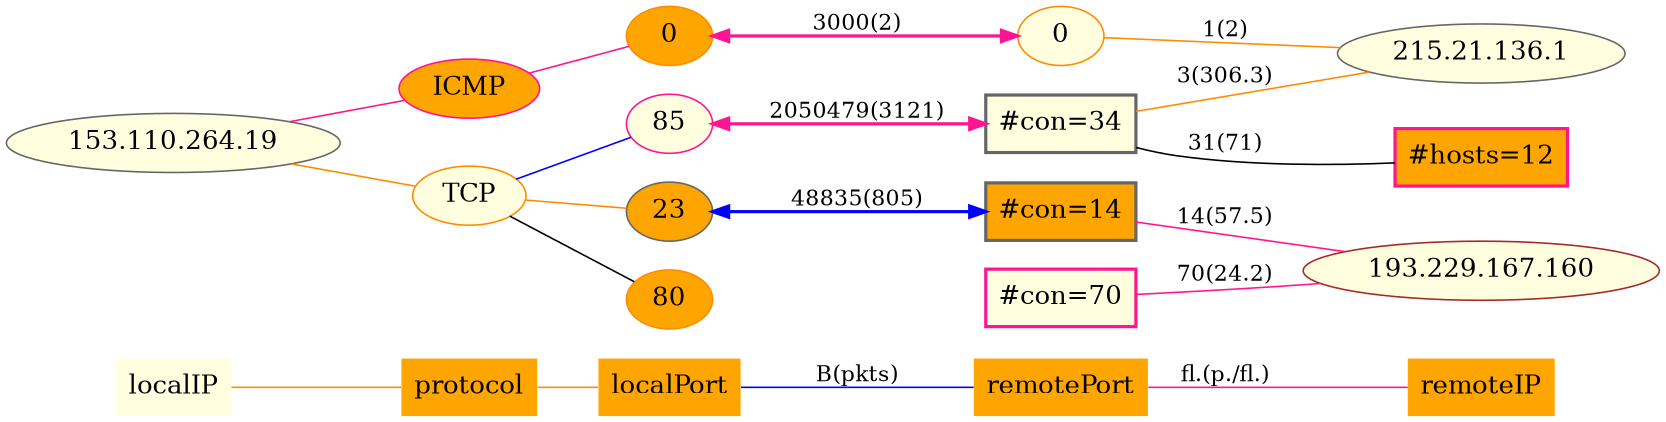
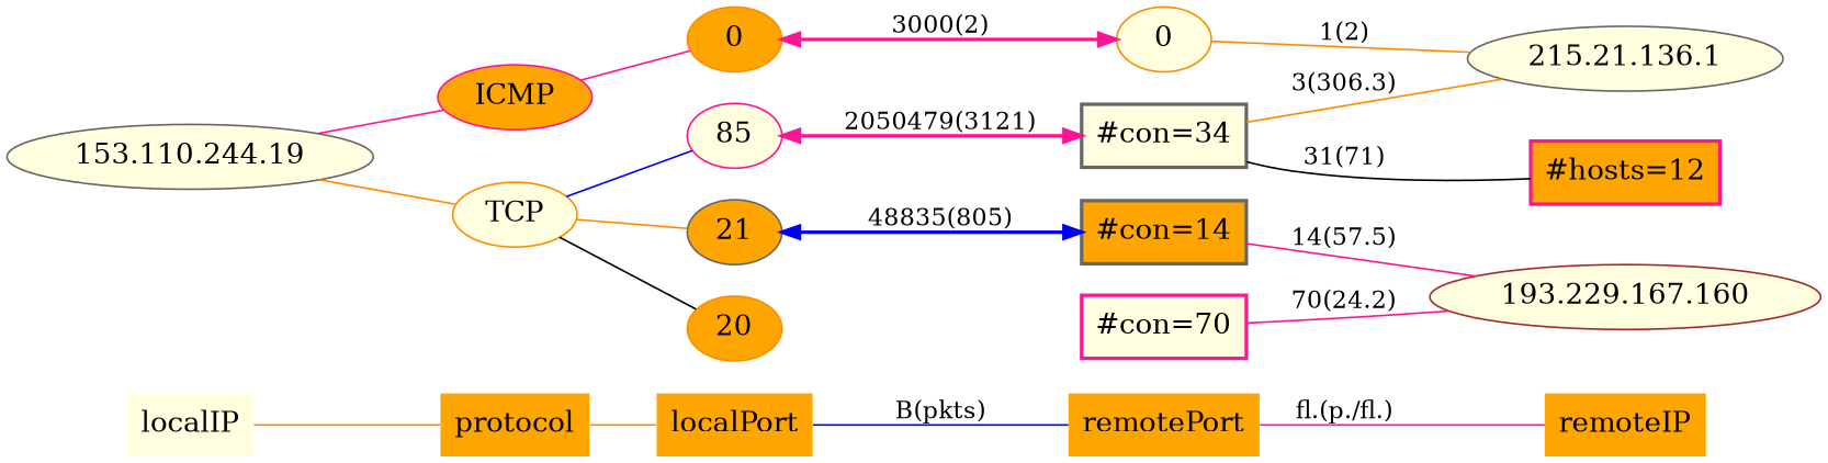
  graph {
    rankdir=LR
    node [color=deeppink fillcolor=orange fontsize=16 shape=ellipse style=filled]
    edge [color=deeppink]
    localIP [fillcolor=lightyellow shape=plaintext]
-   n2 [color=gray40 fillcolor=lightyellow label="153.110.264.19"]
+   n2 [color=gray40 fillcolor=lightyellow label="153.110.244.19"]
    protocol [color=darkorange shape=plaintext]
    n4 [color=darkorange fillcolor=lightyellow label=TCP]
    n5 [label=ICMP]
    localPort [shape=plaintext]
    n7 [fillcolor=lightyellow label=85]
    n8 [color=darkorange label=0]
-   n9 [color=gray40 label=23]
-   n10 [color=darkorange label=80]
+   n9 [color=gray40 label=21]
+   n10 [color=darkorange label=20]
    remotePort [shape=plaintext]
    n12 [color=darkorange fillcolor=lightyellow label=0]
    n13 [color=gray40 label="#con=14" shape=box style="bold,filled"]
    n14 [color=gray40 fillcolor=lightyellow label="#con=34" shape=box style="bold,filled"]
    n15 [fillcolor=lightyellow label="#con=70" shape=box style="bold,filled"]
    remoteIP [color=brown shape=plaintext]
    n17 [color=gray40 fillcolor=lightyellow label="215.21.136.1"]
    n18 [color=brown fillcolor=lightyellow label="193.229.167.160"]
    n19 [label="#hosts=12" shape=box style="bold,filled"]
    subgraph sub_1 {
      rank=same
      localIP
      n2
    }
    subgraph sub_2 {
      rank=same
      protocol
      n4
      n5
    }
    subgraph sub_3 {
      rank=same
      localPort
      n7
      n8
      n9
      n10
    }
    subgraph sub_4 {
      rank=same
      remotePort
      n12
      n13
      n14
      n15
    }
    subgraph sub_5 {
      rank=same
      remoteIP
      n17
      n18
      n19
    }
    localIP -- protocol [color=darkorange]
    n2 -- n4 [color=darkorange]
    n2 -- n5
    protocol -- localPort [color=darkorange]
    n4 -- n7 [color=blue]
    n4 -- n9 [color=darkorange]
    n4 -- n10 [color=black]
    n5 -- n8
    localPort -- remotePort [color=blue label="B(pkts)"]
    n7 -- n14 [dir=both label="2050479(3121)" style=bold]
    n8 -- n12 [dir=both label="3000(2)" style=bold]
    n9 -- n13 [color=blue dir=both label="48835(805)" style=bold]
    remotePort -- remoteIP [label="fl.(p./fl.)"]
    n12 -- n17 [color=darkorange label="1(2)"]
    n13 -- n18 [label="14(57.5)"]
    n14 -- n17 [color=darkorange label="3(306.3)"]
    n14 -- n19 [color=black label="31(71)"]
    n15 -- n18 [label="70(24.2)"]
  }
